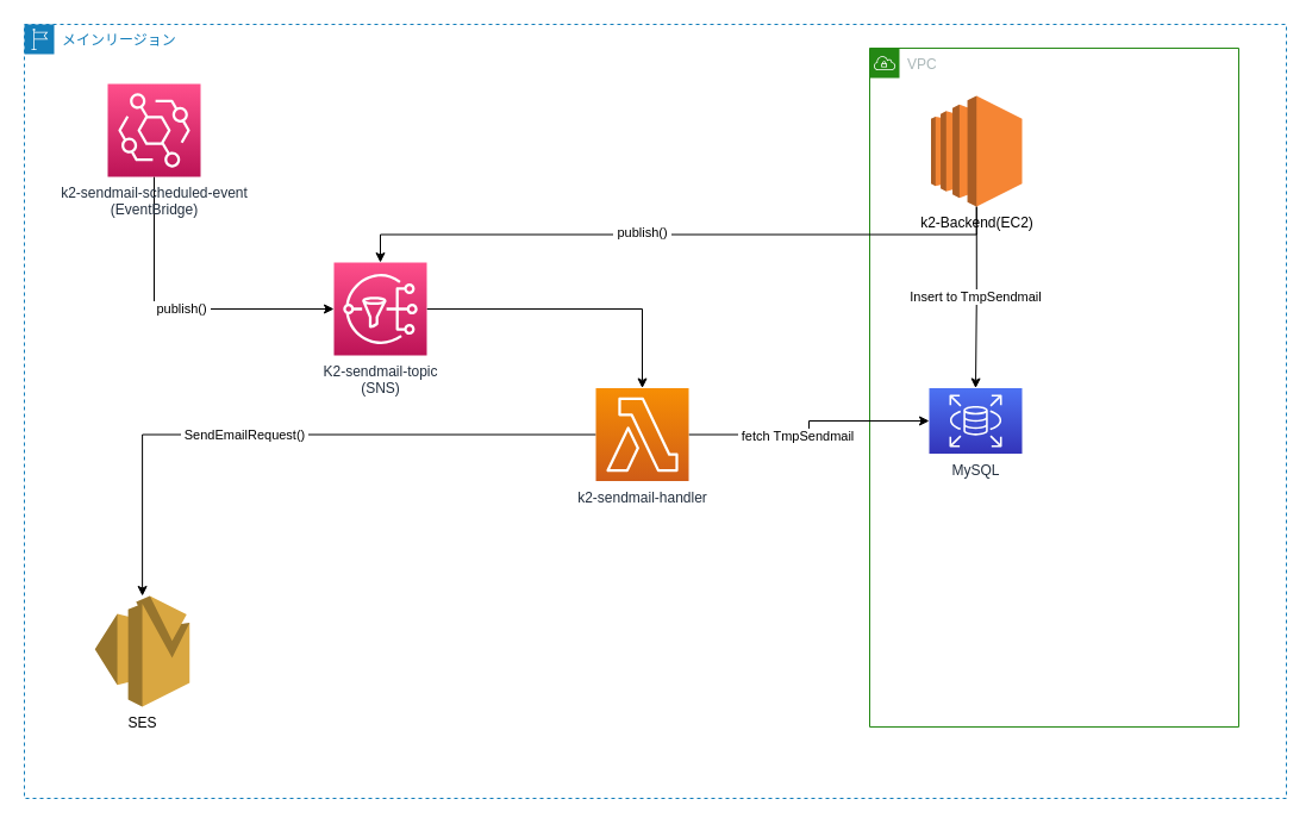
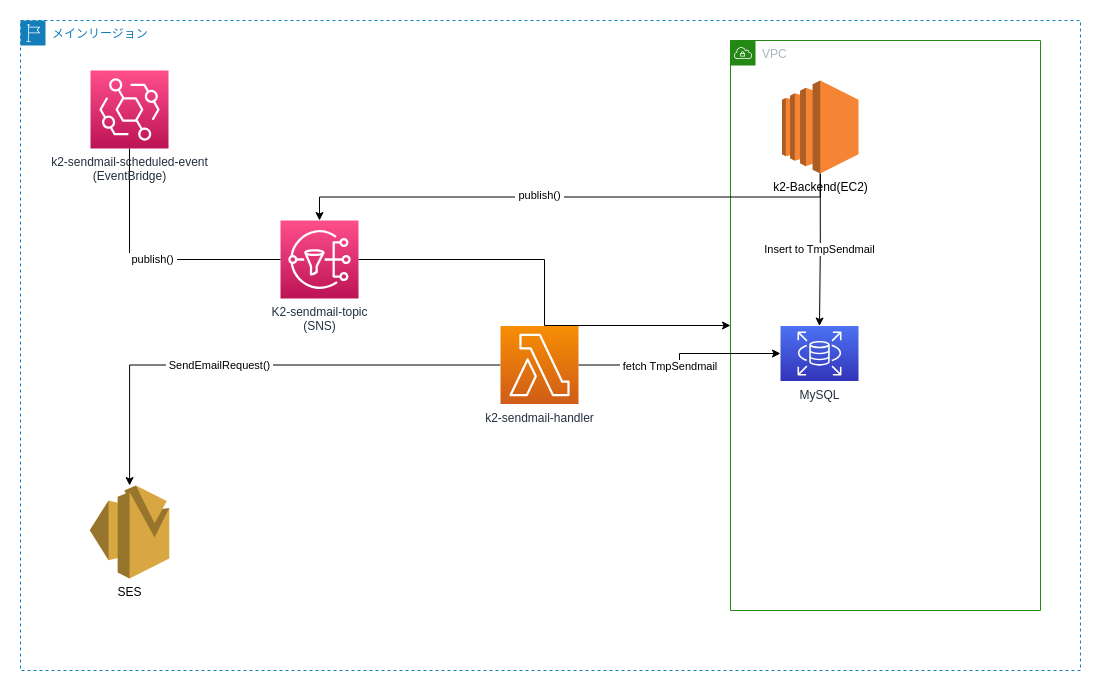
  <mxCell id="0" />
  <mxCell id="1" parent="0" />
  <mxCell id="2" value="メインリージョン" style="points=[[0,0],[0.25,0],[0.5,0],[0.75,0],[1,0],[1,0.25],[1,0.5],[1,0.75],[1,1],[0.75,1],[0.5,1],[0.25,1],[0,1],[0,0.75],[0,0.5],[0,0.25]];outlineConnect=0;gradientColor=none;html=1;whiteSpace=wrap;fontSize=12;fontStyle=0;shape=mxgraph.aws4.group;grIcon=mxgraph.aws4.group_region;strokeColor=#147EBA;fillColor=none;verticalAlign=top;align=left;spacingLeft=30;fontColor=#147EBA;dashed=1;" parent="1" vertex="1"><mxGeometry x="20" y="20" width="1060" height="650" as="geometry" /></mxCell>
  <mxCell id="3" value="VPC" style="points=[[0,0],[0.25,0],[0.5,0],[0.75,0],[1,0],[1,0.25],[1,0.5],[1,0.75],[1,1],[0.75,1],[0.5,1],[0.25,1],[0,1],[0,0.75],[0,0.5],[0,0.25]];outlineConnect=0;gradientColor=none;html=1;whiteSpace=wrap;fontSize=12;fontStyle=0;shape=mxgraph.aws4.group;grIcon=mxgraph.aws4.group_vpc;strokeColor=#248814;fillColor=none;verticalAlign=top;align=left;spacingLeft=30;fontColor=#AAB7B8;dashed=0;" parent="1" vertex="1"><mxGeometry x="730" y="40" width="310" height="570" as="geometry" /></mxCell>
- <mxCell id="4" style="edgeStyle=orthogonalEdgeStyle;rounded=0;orthogonalLoop=1;jettySize=auto;html=1;" parent="1" source="5" target="10" edge="1"><mxGeometry relative="1" as="geometry" /></mxCell>
+ <mxCell id="4" style="edgeStyle=orthogonalEdgeStyle;rounded=0;orthogonalLoop=1;jettySize=auto;html=1;" parent="1" source="5" target="3" edge="1"><mxGeometry relative="1" as="geometry" /></mxCell>
  <mxCell id="5" value="K2-sendmail-topic&lt;br&gt;(SNS)" style="sketch=0;points=[[0,0,0],[0.25,0,0],[0.5,0,0],[0.75,0,0],[1,0,0],[0,1,0],[0.25,1,0],[0.5,1,0],[0.75,1,0],[1,1,0],[0,0.25,0],[0,0.5,0],[0,0.75,0],[1,0.25,0],[1,0.5,0],[1,0.75,0]];outlineConnect=0;fontColor=#232F3E;gradientColor=#FF4F8B;gradientDirection=north;fillColor=#BC1356;strokeColor=#ffffff;dashed=0;verticalLabelPosition=bottom;verticalAlign=top;align=center;html=1;fontSize=12;fontStyle=0;aspect=fixed;shape=mxgraph.aws4.resourceIcon;resIcon=mxgraph.aws4.sns;" parent="1" vertex="1"><mxGeometry x="280" y="220" width="78" height="78" as="geometry" /></mxCell>
  <mxCell id="6" style="edgeStyle=orthogonalEdgeStyle;rounded=0;orthogonalLoop=1;jettySize=auto;html=1;" parent="1" source="10" target="11" edge="1"><mxGeometry relative="1" as="geometry" /></mxCell>
  <mxCell id="7" value="&amp;nbsp;fetch TmpSendmail" style="edgeLabel;html=1;align=center;verticalAlign=middle;resizable=0;points=[];" vertex="1" connectable="0" parent="6"><mxGeometry x="-0.168" y="-1" relative="1" as="geometry"><mxPoint as="offset" /></mxGeometry></mxCell>
  <mxCell id="8" style="edgeStyle=orthogonalEdgeStyle;rounded=0;orthogonalLoop=1;jettySize=auto;html=1;exitX=0;exitY=0.5;exitDx=0;exitDy=0;exitPerimeter=0;" edge="1" parent="1" source="10" target="18"><mxGeometry relative="1" as="geometry" /></mxCell>
  <mxCell id="9" value="&amp;nbsp;SendEmailRequest()&amp;nbsp;" style="edgeLabel;html=1;align=center;verticalAlign=middle;resizable=0;points=[];" vertex="1" connectable="0" parent="8"><mxGeometry x="0.146" relative="1" as="geometry"><mxPoint as="offset" /></mxGeometry></mxCell>
  <mxCell id="10" value="k2-sendmail-handler" style="sketch=0;points=[[0,0,0],[0.25,0,0],[0.5,0,0],[0.75,0,0],[1,0,0],[0,1,0],[0.25,1,0],[0.5,1,0],[0.75,1,0],[1,1,0],[0,0.25,0],[0,0.5,0],[0,0.75,0],[1,0.25,0],[1,0.5,0],[1,0.75,0]];outlineConnect=0;fontColor=#232F3E;gradientColor=#F78E04;gradientDirection=north;fillColor=#D05C17;strokeColor=#ffffff;dashed=0;verticalLabelPosition=bottom;verticalAlign=top;align=center;html=1;fontSize=12;fontStyle=0;aspect=fixed;shape=mxgraph.aws4.resourceIcon;resIcon=mxgraph.aws4.lambda;" parent="1" vertex="1"><mxGeometry x="500" y="325.5" width="78" height="78" as="geometry" /></mxCell>
  <mxCell id="11" value="MySQL" style="sketch=0;points=[[0,0,0],[0.25,0,0],[0.5,0,0],[0.75,0,0],[1,0,0],[0,1,0],[0.25,1,0],[0.5,1,0],[0.75,1,0],[1,1,0],[0,0.25,0],[0,0.5,0],[0,0.75,0],[1,0.25,0],[1,0.5,0],[1,0.75,0]];outlineConnect=0;fontColor=#232F3E;gradientColor=#4D72F3;gradientDirection=north;fillColor=#3334B9;strokeColor=#ffffff;dashed=0;verticalLabelPosition=bottom;verticalAlign=top;align=center;html=1;fontSize=12;fontStyle=0;aspect=fixed;shape=mxgraph.aws4.resourceIcon;resIcon=mxgraph.aws4.rds;" parent="1" vertex="1"><mxGeometry x="780" y="325.5" width="78" height="55" as="geometry" /></mxCell>
  <mxCell id="12" value="Insert to TmpSendmail" style="edgeStyle=orthogonalEdgeStyle;rounded=0;orthogonalLoop=1;jettySize=auto;html=1;exitX=0.5;exitY=1;exitDx=0;exitDy=0;exitPerimeter=0;" edge="1" parent="1" source="15" target="11"><mxGeometry relative="1" as="geometry" /></mxCell>
  <mxCell id="13" style="edgeStyle=orthogonalEdgeStyle;rounded=0;orthogonalLoop=1;jettySize=auto;html=1;exitX=0.5;exitY=1;exitDx=0;exitDy=0;exitPerimeter=0;" edge="1" parent="1" source="15" target="5"><mxGeometry relative="1" as="geometry" /></mxCell>
  <mxCell id="14" value="&amp;nbsp;publish()&amp;nbsp;" style="edgeLabel;html=1;align=center;verticalAlign=middle;resizable=0;points=[];" vertex="1" connectable="0" parent="13"><mxGeometry x="0.115" y="-2" relative="1" as="geometry"><mxPoint as="offset" /></mxGeometry></mxCell>
  <mxCell id="15" value="k2-Backend(EC2)" style="outlineConnect=0;dashed=0;verticalLabelPosition=bottom;verticalAlign=top;align=center;html=1;shape=mxgraph.aws3.ec2;fillColor=#F58534;gradientColor=none;" vertex="1" parent="1"><mxGeometry x="781.5" y="80" width="76.5" height="93" as="geometry" /></mxCell>
- <mxCell id="16" value="&amp;nbsp; &amp;nbsp;publish()&amp;nbsp;" style="edgeStyle=orthogonalEdgeStyle;rounded=0;orthogonalLoop=1;jettySize=auto;html=1;entryX=0;entryY=0.5;entryDx=0;entryDy=0;entryPerimeter=0;exitX=0.5;exitY=1;exitDx=0;exitDy=0;exitPerimeter=0;" edge="1" parent="1" source="17" target="5"><mxGeometry relative="1" as="geometry" /></mxCell>
+ <mxCell id="16" value="&amp;nbsp; &amp;nbsp;publish()&amp;nbsp;" style="edgeStyle=orthogonalEdgeStyle;rounded=0;orthogonalLoop=1;jettySize=auto;html=1;entryX=0;entryY=0.5;entryDx=0;entryDy=0;entryPerimeter=0;exitX=0.5;exitY=1;exitDx=0;exitDy=0;exitPerimeter=0;endArrow=none;" edge="1" parent="1" source="17" target="5"><mxGeometry relative="1" as="geometry" /></mxCell>
  <mxCell id="17" value="k2-sendmail-scheduled-event&lt;br&gt;(EventBridge)" style="sketch=0;points=[[0,0,0],[0.25,0,0],[0.5,0,0],[0.75,0,0],[1,0,0],[0,1,0],[0.25,1,0],[0.5,1,0],[0.75,1,0],[1,1,0],[0,0.25,0],[0,0.5,0],[0,0.75,0],[1,0.25,0],[1,0.5,0],[1,0.75,0]];outlineConnect=0;fontColor=#232F3E;gradientColor=#FF4F8B;gradientDirection=north;fillColor=#BC1356;strokeColor=#ffffff;dashed=0;verticalLabelPosition=bottom;verticalAlign=top;align=center;html=1;fontSize=12;fontStyle=0;aspect=fixed;shape=mxgraph.aws4.resourceIcon;resIcon=mxgraph.aws4.eventbridge;" vertex="1" parent="1"><mxGeometry x="90" y="70" width="78" height="78" as="geometry" /></mxCell>
- <mxCell id="18" value="SES" style="outlineConnect=0;dashed=0;verticalLabelPosition=bottom;verticalAlign=top;align=center;html=1;shape=mxgraph.aws3.ses;fillColor=#D9A741;gradientColor=none;" vertex="1" parent="1"><mxGeometry x="79.25" y="500" width="79.5" height="93" as="geometry" /></mxCell>
+ <mxCell id="18" value="SES" style="outlineConnect=0;dashed=0;verticalLabelPosition=bottom;verticalAlign=top;align=center;html=1;shape=mxgraph.aws3.ses;fillColor=#D9A741;gradientColor=none;" vertex="1" parent="1"><mxGeometry x="89.25" y="485" width="79.5" height="93" as="geometry" /></mxCell>
